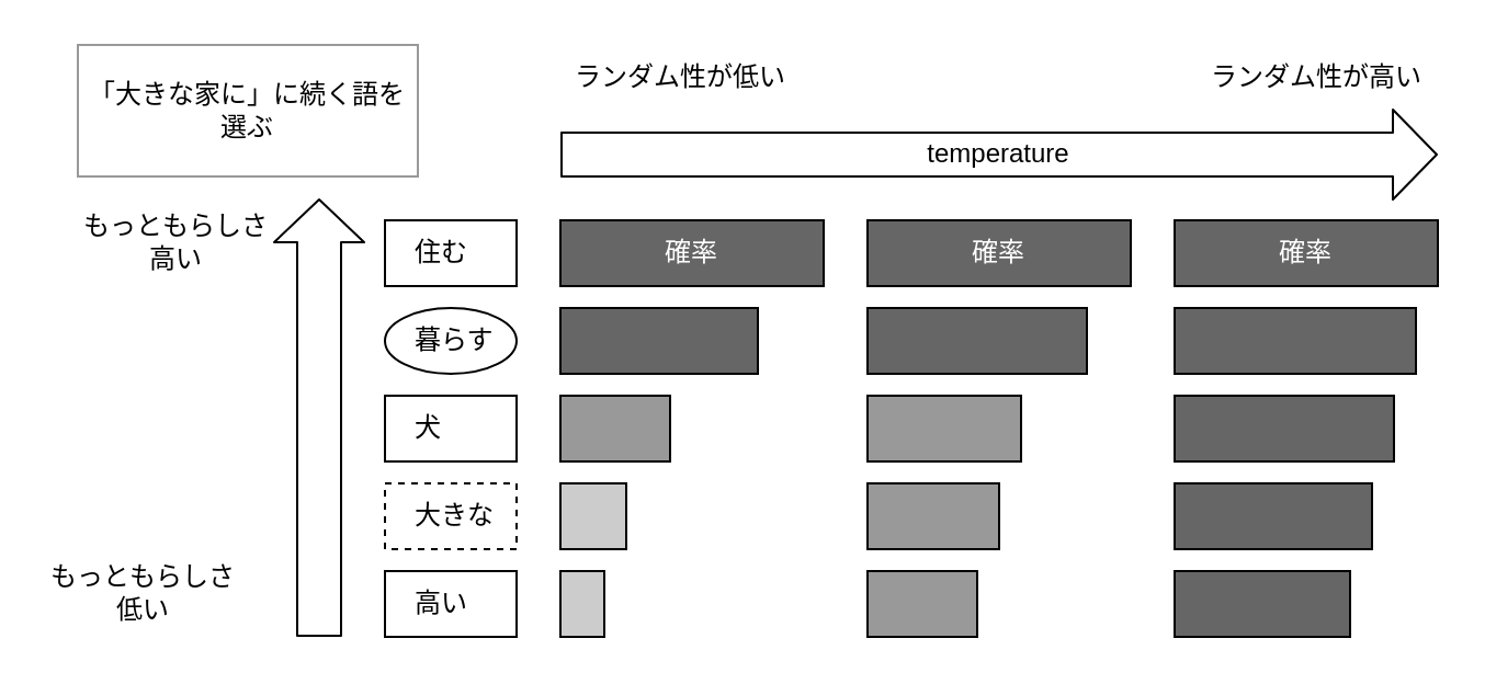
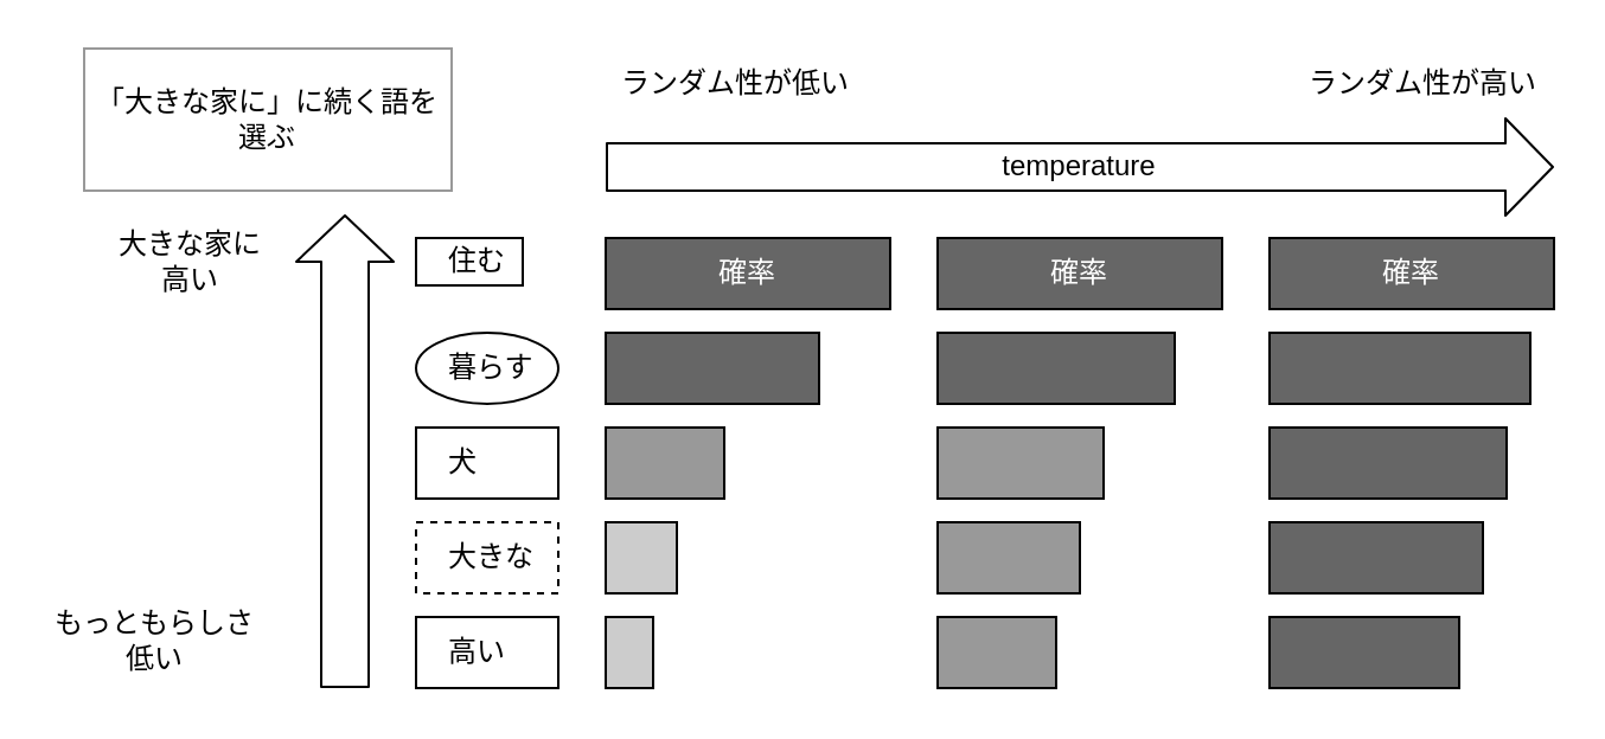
  <mxCell id="0" />
  <mxCell id="1" parent="0" />
- <mxCell id="2" value="　住む" style="rounded=0;whiteSpace=wrap;html=1;align=left;" vertex="1" parent="1"><mxGeometry x="175" y="100" width="60" height="30" as="geometry" /></mxCell>
+ <mxCell id="2" value="　住む" style="rounded=0;whiteSpace=wrap;html=1;align=left;" vertex="1" parent="1"><mxGeometry x="175" y="100" width="45" height="20" as="geometry" /></mxCell>
  <mxCell id="3" value="　暮らす" style="ellipse;whiteSpace=wrap;html=1;align=left;" vertex="1" parent="1"><mxGeometry x="175" y="140" width="60" height="30" as="geometry" /></mxCell>
  <mxCell id="4" value="　犬" style="rounded=0;whiteSpace=wrap;html=1;align=left;" vertex="1" parent="1"><mxGeometry x="175" y="180" width="60" height="30" as="geometry" /></mxCell>
  <mxCell id="5" value="　大きな" style="rounded=0;whiteSpace=wrap;html=1;align=left;dashed=1;" vertex="1" parent="1"><mxGeometry x="175" y="220" width="60" height="30" as="geometry" /></mxCell>
  <mxCell id="6" value="　高い" style="rounded=0;whiteSpace=wrap;html=1;align=left;" vertex="1" parent="1"><mxGeometry x="175" y="260" width="60" height="30" as="geometry" /></mxCell>
  <mxCell id="7" value="" style="rounded=0;whiteSpace=wrap;html=1;align=left;fillColor=#666666;" vertex="1" parent="1"><mxGeometry x="255" y="100" width="120" height="30" as="geometry" /></mxCell>
  <mxCell id="8" value="" style="rounded=0;whiteSpace=wrap;html=1;align=left;fillColor=#666666;" vertex="1" parent="1"><mxGeometry x="255" y="140" width="90" height="30" as="geometry" /></mxCell>
  <mxCell id="9" value="" style="rounded=0;whiteSpace=wrap;html=1;align=left;fillColor=#999999;" vertex="1" parent="1"><mxGeometry x="255" y="180" width="50" height="30" as="geometry" /></mxCell>
  <mxCell id="10" value="" style="rounded=0;whiteSpace=wrap;html=1;align=left;fillColor=#CCCCCC;" vertex="1" parent="1"><mxGeometry x="255" y="220" width="30" height="30" as="geometry" /></mxCell>
  <mxCell id="11" value="" style="rounded=0;whiteSpace=wrap;html=1;align=left;fillColor=#CCCCCC;" vertex="1" parent="1"><mxGeometry x="255" y="260" width="20" height="30" as="geometry" /></mxCell>
  <mxCell id="12" value="" style="rounded=0;whiteSpace=wrap;html=1;align=left;fillColor=#666666;" vertex="1" parent="1"><mxGeometry x="395" y="100" width="120" height="30" as="geometry" /></mxCell>
  <mxCell id="13" value="" style="rounded=0;whiteSpace=wrap;html=1;align=left;fillColor=#666666;" vertex="1" parent="1"><mxGeometry x="395" y="140" width="100" height="30" as="geometry" /></mxCell>
  <mxCell id="14" value="" style="rounded=0;whiteSpace=wrap;html=1;align=left;fillColor=#999999;" vertex="1" parent="1"><mxGeometry x="395" y="180" width="70" height="30" as="geometry" /></mxCell>
  <mxCell id="15" value="" style="rounded=0;whiteSpace=wrap;html=1;align=left;fillColor=#999999;" vertex="1" parent="1"><mxGeometry x="395" y="220" width="60" height="30" as="geometry" /></mxCell>
  <mxCell id="16" value="" style="rounded=0;whiteSpace=wrap;html=1;align=left;fillColor=#999999;" vertex="1" parent="1"><mxGeometry x="395" y="260" width="50" height="30" as="geometry" /></mxCell>
  <mxCell id="17" value="" style="rounded=0;whiteSpace=wrap;html=1;align=left;fillColor=#666666;" vertex="1" parent="1"><mxGeometry x="535" y="100" width="120" height="30" as="geometry" /></mxCell>
  <mxCell id="18" value="" style="rounded=0;whiteSpace=wrap;html=1;align=left;fillColor=#666666;" vertex="1" parent="1"><mxGeometry x="535" y="140" width="110" height="30" as="geometry" /></mxCell>
  <mxCell id="19" value="" style="rounded=0;whiteSpace=wrap;html=1;align=left;fillColor=#666666;" vertex="1" parent="1"><mxGeometry x="535" y="180" width="100" height="30" as="geometry" /></mxCell>
  <mxCell id="20" value="" style="rounded=0;whiteSpace=wrap;html=1;align=left;fillColor=#666666;" vertex="1" parent="1"><mxGeometry x="535" y="220" width="90" height="30" as="geometry" /></mxCell>
  <mxCell id="21" value="" style="rounded=0;whiteSpace=wrap;html=1;align=left;fillColor=#666666;" vertex="1" parent="1"><mxGeometry x="535" y="260" width="80" height="30" as="geometry" /></mxCell>
  <mxCell id="22" value="" style="shape=flexArrow;endArrow=classic;html=1;width=20;endSize=6.33;endWidth=20;" edge="1" parent="1"><mxGeometry width="50" height="50" relative="1" as="geometry"><mxPoint x="255" y="70" as="sourcePoint" /><mxPoint x="655" y="70" as="targetPoint" /></mxGeometry></mxCell>
  <mxCell id="23" value="temperature" style="text;html=1;strokeColor=none;fillColor=none;align=center;verticalAlign=middle;whiteSpace=wrap;rounded=0;" vertex="1" parent="1"><mxGeometry x="365" y="60" width="180" height="20" as="geometry" /></mxCell>
  <mxCell id="24" value="確率" style="text;html=1;strokeColor=none;fillColor=none;align=center;verticalAlign=middle;whiteSpace=wrap;rounded=0;fontColor=#FFFFFF;" vertex="1" parent="1"><mxGeometry x="285" y="100" width="60" height="30" as="geometry" /></mxCell>
  <mxCell id="25" value="確率" style="text;html=1;strokeColor=none;fillColor=none;align=center;verticalAlign=middle;whiteSpace=wrap;rounded=0;fontColor=#FFFFFF;" vertex="1" parent="1"><mxGeometry x="425" y="100" width="60" height="30" as="geometry" /></mxCell>
  <mxCell id="26" value="確率" style="text;html=1;strokeColor=none;fillColor=none;align=center;verticalAlign=middle;whiteSpace=wrap;rounded=0;fontColor=#FFFFFF;" vertex="1" parent="1"><mxGeometry x="565" y="100" width="60" height="30" as="geometry" /></mxCell>
  <mxCell id="27" value="ランダム性が低い" style="text;html=1;strokeColor=none;fillColor=none;align=center;verticalAlign=middle;whiteSpace=wrap;rounded=0;fontColor=#000000;" vertex="1" parent="1"><mxGeometry x="255" y="20" width="110" height="30" as="geometry" /></mxCell>
  <mxCell id="28" value="ランダム性が高い" style="text;html=1;strokeColor=none;fillColor=none;align=center;verticalAlign=middle;whiteSpace=wrap;rounded=0;fontColor=#000000;" vertex="1" parent="1"><mxGeometry x="545" y="20" width="110" height="30" as="geometry" /></mxCell>
  <mxCell id="29" value="" style="shape=flexArrow;endArrow=classic;html=1;fontColor=#000000;endWidth=20;endSize=6.17;width=20;" edge="1" parent="1"><mxGeometry width="50" height="50" relative="1" as="geometry"><mxPoint x="145" y="290" as="sourcePoint" /><mxPoint x="145" y="90" as="targetPoint" /></mxGeometry></mxCell>
- <mxCell id="30" value="もっともらしさ&lt;br&gt;高い" style="text;html=1;strokeColor=none;fillColor=none;align=center;verticalAlign=middle;whiteSpace=wrap;rounded=0;fontColor=#000000;" vertex="1" parent="1"><mxGeometry x="35" y="90" width="90" height="40" as="geometry" /></mxCell>
+ <mxCell id="30" value="大きな家に&lt;br&gt;高い" style="text;html=1;strokeColor=none;fillColor=none;align=center;verticalAlign=middle;whiteSpace=wrap;rounded=0;fontColor=#000000;" vertex="1" parent="1"><mxGeometry x="35" y="90" width="90" height="40" as="geometry" /></mxCell>
  <mxCell id="31" value="もっともらしさ&lt;br&gt;低い" style="text;html=1;strokeColor=none;fillColor=none;align=center;verticalAlign=middle;whiteSpace=wrap;rounded=0;fontColor=#000000;" vertex="1" parent="1"><mxGeometry x="20" y="250" width="90" height="40" as="geometry" /></mxCell>
  <mxCell id="32" value="「大きな家に」に続く語を選ぶ" style="rounded=0;whiteSpace=wrap;html=1;strokeColor=#999999;fontColor=#000000;fillColor=#FFFFFF;" vertex="1" parent="1"><mxGeometry x="35" y="20" width="155" height="60" as="geometry" /></mxCell>
